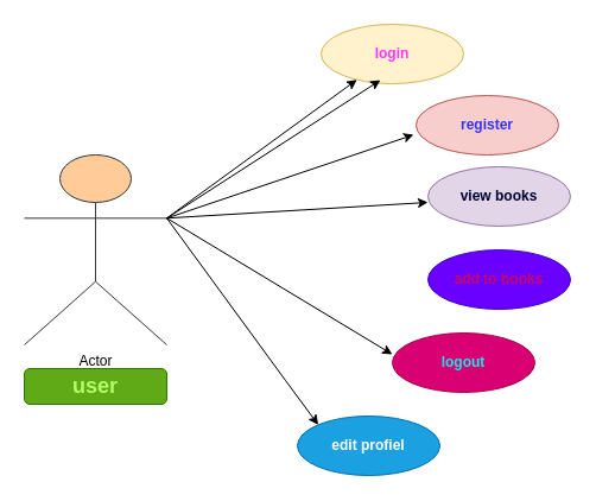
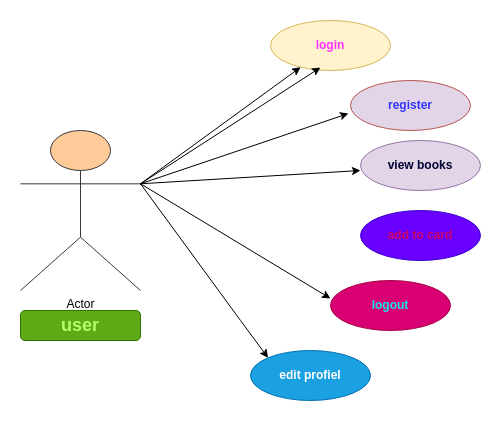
  <mxCell id="0" />
  <mxCell id="1" parent="0" />
  <mxCell id="2" value="Actor" style="shape=umlActor;verticalLabelPosition=bottom;verticalAlign=top;html=1;outlineConnect=0;fillColor=#ffcc99;strokeColor=#36393d;" parent="1" vertex="1"><mxGeometry x="20" y="130" width="120" height="160" as="geometry" /></mxCell>
  <mxCell id="3" value="&lt;b&gt;&lt;font color=&quot;#000033&quot;&gt;view books&lt;/font&gt;&lt;/b&gt;" style="ellipse;whiteSpace=wrap;html=1;fillColor=#e1d5e7;strokeColor=#9673a6;" parent="1" vertex="1"><mxGeometry x="360" y="140" width="120" height="50" as="geometry" /></mxCell>
- <mxCell id="4" value="&lt;b&gt;&lt;font color=&quot;#3333ff&quot;&gt;register&lt;/font&gt;&lt;/b&gt;" style="ellipse;whiteSpace=wrap;html=1;fillColor=#f8cecc;strokeColor=#b85450;" parent="1" vertex="1"><mxGeometry x="350" y="80" width="120" height="50" as="geometry" /></mxCell>
+ <mxCell id="4" value="&lt;b&gt;&lt;font color=&quot;#3333ff&quot;&gt;register&lt;/font&gt;&lt;/b&gt;" style="ellipse;whiteSpace=wrap;html=1;fillColor=#e1d5e7;strokeColor=#b85450;" parent="1" vertex="1"><mxGeometry x="350" y="80" width="120" height="50" as="geometry" /></mxCell>
  <mxCell id="5" value="&lt;b&gt;&lt;font color=&quot;#ff33ff&quot;&gt;login&lt;/font&gt;&lt;/b&gt;" style="ellipse;whiteSpace=wrap;html=1;fillColor=#fff2cc;strokeColor=#d6b656;" parent="1" vertex="1"><mxGeometry x="270" y="20" width="120" height="50" as="geometry" /></mxCell>
- <mxCell id="6" value="&lt;b&gt;&lt;font color=&quot;#cc0066&quot;&gt;add to books&lt;/font&gt;&lt;/b&gt;" style="ellipse;whiteSpace=wrap;html=1;fillColor=#6a00ff;fontColor=#ffffff;strokeColor=#3700CC;" parent="1" vertex="1"><mxGeometry x="360" y="210" width="120" height="50" as="geometry" /></mxCell>
+ <mxCell id="6" value="&lt;b&gt;&lt;font color=&quot;#cc0066&quot;&gt;add to card&lt;/font&gt;&lt;/b&gt;" style="ellipse;whiteSpace=wrap;html=1;fillColor=#6a00ff;fontColor=#ffffff;strokeColor=#3700CC;" parent="1" vertex="1"><mxGeometry x="360" y="210" width="120" height="50" as="geometry" /></mxCell>
  <mxCell id="7" value="&lt;b&gt;&lt;font color=&quot;#14e7eb&quot;&gt;logout&lt;/font&gt;&lt;/b&gt;" style="ellipse;whiteSpace=wrap;html=1;fillColor=#d80073;fontColor=#ffffff;strokeColor=#A50040;" parent="1" vertex="1"><mxGeometry x="330" y="280" width="120" height="50" as="geometry" /></mxCell>
  <mxCell id="8" value="&lt;b&gt;edit profiel&lt;/b&gt;" style="ellipse;whiteSpace=wrap;html=1;fillColor=#1ba1e2;fontColor=#ffffff;strokeColor=#006EAF;" parent="1" vertex="1"><mxGeometry x="250" y="350" width="120" height="50" as="geometry" /></mxCell>
  <mxCell id="9" value="" style="endArrow=classic;html=1;rounded=0;exitX=1;exitY=0.333;exitDx=0;exitDy=0;exitPerimeter=0;entryX=0;entryY=0;entryDx=0;entryDy=0;" parent="1" source="2" target="8" edge="1"><mxGeometry width="50" height="50" relative="1" as="geometry"><mxPoint x="140" y="180" as="sourcePoint" /><mxPoint x="190" y="130" as="targetPoint" /><Array as="points"><mxPoint x="240" y="320" /></Array></mxGeometry></mxCell>
  <mxCell id="10" value="" style="endArrow=classic;html=1;rounded=0;exitX=1;exitY=0.333;exitDx=0;exitDy=0;exitPerimeter=0;" parent="1" source="2" target="5" edge="1"><mxGeometry width="50" height="50" relative="1" as="geometry"><mxPoint x="140" y="180" as="sourcePoint" /><mxPoint x="360" y="244" as="targetPoint" /></mxGeometry></mxCell>
  <mxCell id="11" value="" style="endArrow=classic;html=1;rounded=0;exitX=1;exitY=0.333;exitDx=0;exitDy=0;exitPerimeter=0;entryX=0;entryY=0.36;entryDx=0;entryDy=0;entryPerimeter=0;" parent="1" source="2" target="7" edge="1"><mxGeometry width="50" height="50" relative="1" as="geometry"><mxPoint x="250" y="140" as="sourcePoint" /><mxPoint x="378" y="314" as="targetPoint" /></mxGeometry></mxCell>
  <mxCell id="12" value="" style="endArrow=classic;html=1;rounded=0;exitX=1;exitY=0.333;exitDx=0;exitDy=0;exitPerimeter=0;" parent="1" source="2" edge="1"><mxGeometry width="50" height="50" relative="1" as="geometry"><mxPoint x="232" y="0" as="sourcePoint" /><mxPoint x="360" y="170" as="targetPoint" /></mxGeometry></mxCell>
  <mxCell id="13" value="" style="endArrow=classic;html=1;rounded=0;exitX=1;exitY=0.333;exitDx=0;exitDy=0;exitPerimeter=0;entryX=-0.017;entryY=0.66;entryDx=0;entryDy=0;entryPerimeter=0;" parent="1" source="2" target="4" edge="1"><mxGeometry width="50" height="50" relative="1" as="geometry"><mxPoint x="140" y="123" as="sourcePoint" /><mxPoint x="360" y="110" as="targetPoint" /></mxGeometry></mxCell>
  <mxCell id="14" value="" style="endArrow=classic;html=1;rounded=0;exitX=1;exitY=0.333;exitDx=0;exitDy=0;exitPerimeter=0;" parent="1" source="2" edge="1"><mxGeometry width="50" height="50" relative="1" as="geometry"><mxPoint x="100" y="80" as="sourcePoint" /><mxPoint x="320" y="67" as="targetPoint" /></mxGeometry></mxCell>
  <mxCell id="15" value="&lt;b&gt;&lt;font style=&quot;font-size: 18px&quot; color=&quot;#b3ff66&quot;&gt;user&lt;/font&gt;&lt;/b&gt;" style="rounded=1;whiteSpace=wrap;html=1;fillColor=#60a917;strokeColor=#2D7600;fontColor=#ffffff;" parent="1" vertex="1"><mxGeometry x="20" y="310" width="120" height="30" as="geometry" /></mxCell>
